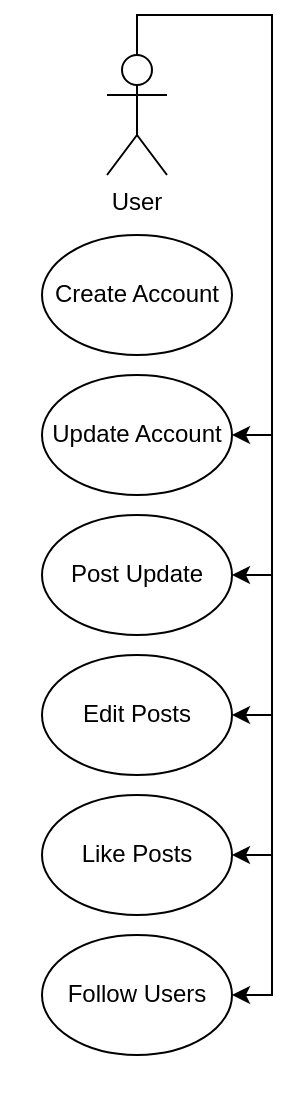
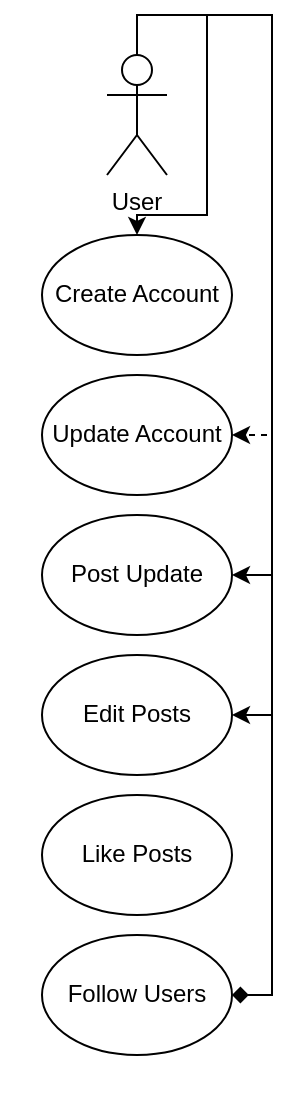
  <mxCell id="0" />
  <mxCell id="1" parent="0" />
- <mxCell id="2" style="edgeStyle=orthogonalEdgeStyle;rounded=0;orthogonalLoop=1;jettySize=auto;html=1;exitX=0.5;exitY=0;exitDx=0;exitDy=0;exitPerimeter=0;entryX=1;entryY=0.5;entryDx=0;entryDy=0;" edge="1" parent="1" source="7" target="13"><mxGeometry relative="1" as="geometry" /></mxCell>
- <mxCell id="3" style="edgeStyle=orthogonalEdgeStyle;rounded=0;orthogonalLoop=1;jettySize=auto;html=1;exitX=0.5;exitY=0;exitDx=0;exitDy=0;exitPerimeter=0;entryX=1;entryY=0.5;entryDx=0;entryDy=0;" edge="1" parent="1" source="7" target="9"><mxGeometry relative="1" as="geometry" /></mxCell>
+ <mxCell id="2" style="edgeStyle=orthogonalEdgeStyle;rounded=0;orthogonalLoop=1;jettySize=auto;html=1;exitX=0.5;exitY=0;exitDx=0;exitDy=0;exitPerimeter=0;entryX=1;entryY=0.5;entryDx=0;entryDy=0;endArrow=diamond;" edge="1" parent="1" source="7" target="13"><mxGeometry relative="1" as="geometry" /></mxCell>
+ <mxCell id="3" style="edgeStyle=orthogonalEdgeStyle;rounded=0;orthogonalLoop=1;jettySize=auto;html=1;exitX=0.5;exitY=0;exitDx=0;exitDy=0;exitPerimeter=0;entryX=1;entryY=0.5;entryDx=0;entryDy=0;dashed=1;" edge="1" parent="1" source="7" target="9"><mxGeometry relative="1" as="geometry" /></mxCell>
  <mxCell id="4" style="edgeStyle=orthogonalEdgeStyle;rounded=0;orthogonalLoop=1;jettySize=auto;html=1;exitX=0.5;exitY=0;exitDx=0;exitDy=0;exitPerimeter=0;entryX=1;entryY=0.5;entryDx=0;entryDy=0;" edge="1" parent="1" source="7" target="10"><mxGeometry relative="1" as="geometry" /></mxCell>
  <mxCell id="5" style="edgeStyle=orthogonalEdgeStyle;rounded=0;orthogonalLoop=1;jettySize=auto;html=1;exitX=0.5;exitY=0;exitDx=0;exitDy=0;exitPerimeter=0;entryX=1;entryY=0.5;entryDx=0;entryDy=0;" edge="1" parent="1" source="7" target="11"><mxGeometry relative="1" as="geometry" /></mxCell>
- <mxCell id="6" style="edgeStyle=orthogonalEdgeStyle;rounded=0;orthogonalLoop=1;jettySize=auto;html=1;exitX=0.5;exitY=0;exitDx=0;exitDy=0;exitPerimeter=0;entryX=1;entryY=0.5;entryDx=0;entryDy=0;" edge="1" parent="1" source="7" target="12"><mxGeometry relative="1" as="geometry" /></mxCell>
+ <mxCell id="6" style="edgeStyle=orthogonalEdgeStyle;rounded=0;orthogonalLoop=1;jettySize=auto;html=1;exitX=0.5;exitY=0;exitDx=0;exitDy=0;exitPerimeter=0;" edge="1" parent="1" source="7" target="8"><mxGeometry relative="1" as="geometry" /></mxCell>
  <mxCell id="7" value="User" style="shape=umlActor;verticalLabelPosition=bottom;verticalAlign=top;html=1;outlineConnect=0;" vertex="1" parent="1"><mxGeometry x="53" y="20" width="30" height="60" as="geometry" /></mxCell>
  <mxCell id="8" value="Create Account" style="ellipse;whiteSpace=wrap;html=1;" vertex="1" parent="1"><mxGeometry x="20.5" y="110" width="95" height="60" as="geometry" /></mxCell>
  <mxCell id="9" value="Update Account" style="ellipse;whiteSpace=wrap;html=1;" vertex="1" parent="1"><mxGeometry x="20.5" y="180" width="95" height="60" as="geometry" /></mxCell>
  <mxCell id="10" value="Post Update" style="ellipse;whiteSpace=wrap;html=1;" vertex="1" parent="1"><mxGeometry x="20.5" y="250" width="95" height="60" as="geometry" /></mxCell>
  <mxCell id="11" value="Edit Posts" style="ellipse;whiteSpace=wrap;html=1;" vertex="1" parent="1"><mxGeometry x="20.5" y="320" width="95" height="60" as="geometry" /></mxCell>
  <mxCell id="12" value="Like Posts" style="ellipse;whiteSpace=wrap;html=1;" vertex="1" parent="1"><mxGeometry x="20.5" y="390" width="95" height="60" as="geometry" /></mxCell>
  <mxCell id="13" value="Follow Users" style="ellipse;whiteSpace=wrap;html=1;" vertex="1" parent="1"><mxGeometry x="20.5" y="460" width="95" height="60" as="geometry" /></mxCell>
